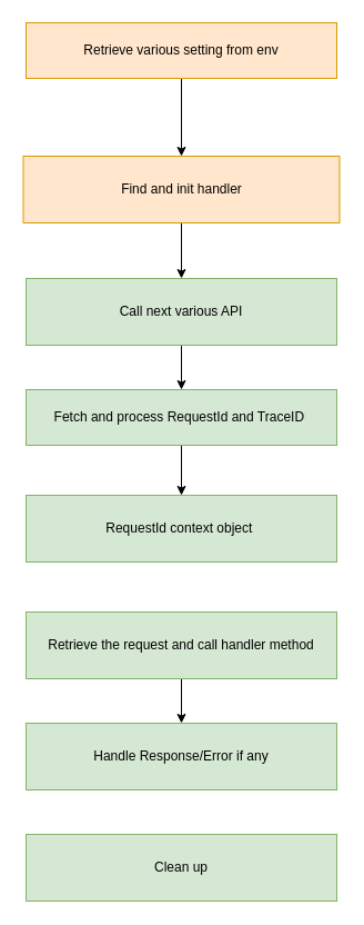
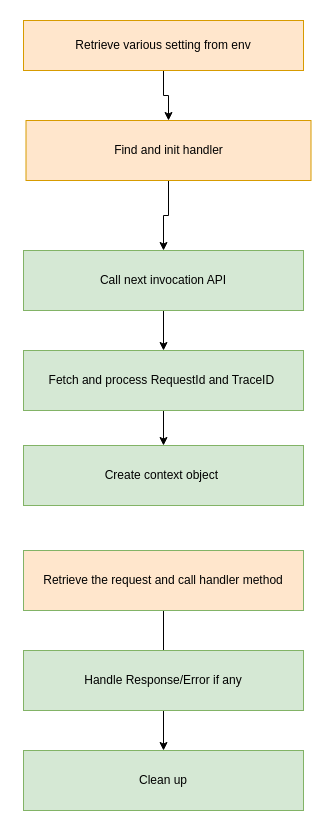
  <mxCell id="0" />
  <mxCell id="1" parent="0" />
  <mxCell id="2" value="" style="edgeStyle=orthogonalEdgeStyle;rounded=0;orthogonalLoop=1;jettySize=auto;html=1;" edge="1" parent="1" source="3" target="5"><mxGeometry relative="1" as="geometry" /></mxCell>
  <mxCell id="3" value="Retrieve various setting from env" style="rounded=0;whiteSpace=wrap;html=1;fillColor=#ffe6cc;strokeColor=#d79b00;" vertex="1" parent="1"><mxGeometry x="23" y="20" width="280" height="50" as="geometry" /></mxCell>
  <mxCell id="4" value="" style="edgeStyle=orthogonalEdgeStyle;rounded=0;orthogonalLoop=1;jettySize=auto;html=1;" edge="1" parent="1" source="5" target="8"><mxGeometry relative="1" as="geometry" /></mxCell>
- <mxCell id="5" value="Find and init handler" style="rounded=0;whiteSpace=wrap;html=1;fillColor=#ffe6cc;strokeColor=#d79b00;" vertex="1" parent="1"><mxGeometry x="20.5" y="140" width="285" height="60" as="geometry" /></mxCell>
+ <mxCell id="5" value="Find and init handler" style="rounded=0;whiteSpace=wrap;html=1;fillColor=#ffe6cc;strokeColor=#d79b00;" vertex="1" parent="1"><mxGeometry x="25.5" y="120" width="285" height="60" as="geometry" /></mxCell>
  <mxCell id="6" style="edgeStyle=orthogonalEdgeStyle;rounded=0;orthogonalLoop=1;jettySize=auto;html=1;exitX=0.5;exitY=1;exitDx=0;exitDy=0;" edge="1" parent="1" source="5" target="5"><mxGeometry relative="1" as="geometry" /></mxCell>
  <mxCell id="7" value="" style="edgeStyle=orthogonalEdgeStyle;rounded=0;orthogonalLoop=1;jettySize=auto;html=1;" edge="1" parent="1" source="8" target="16"><mxGeometry relative="1" as="geometry" /></mxCell>
- <mxCell id="8" value="Call next various API" style="rounded=0;whiteSpace=wrap;html=1;fillColor=#d5e8d4;strokeColor=#82b366;" vertex="1" parent="1"><mxGeometry x="23" y="250" width="280" height="60" as="geometry" /></mxCell>
- <mxCell id="9" value="" style="edgeStyle=orthogonalEdgeStyle;rounded=0;orthogonalLoop=1;jettySize=auto;html=1;" edge="1" parent="1" source="10" target="13"><mxGeometry relative="1" as="geometry" /></mxCell>
- <mxCell id="10" value="Retrieve the request and call handler method" style="rounded=0;whiteSpace=wrap;html=1;fillColor=#d5e8d4;strokeColor=#82b366;" vertex="1" parent="1"><mxGeometry x="23" y="550" width="280" height="60" as="geometry" /></mxCell>
- <mxCell id="11" value="RequestId context object&amp;nbsp;" style="rounded=0;whiteSpace=wrap;html=1;fillColor=#d5e8d4;strokeColor=#82b366;" vertex="1" parent="1"><mxGeometry x="23" y="445" width="280" height="60" as="geometry" /></mxCell>
+ <mxCell id="8" value="Call next invocation API" style="rounded=0;whiteSpace=wrap;html=1;fillColor=#d5e8d4;strokeColor=#82b366;" vertex="1" parent="1"><mxGeometry x="23" y="250" width="280" height="60" as="geometry" /></mxCell>
+ <mxCell id="9" value="" style="edgeStyle=orthogonalEdgeStyle;rounded=0;orthogonalLoop=1;jettySize=auto;html=1;endArrow=none;" edge="1" parent="1" source="10" target="13"><mxGeometry relative="1" as="geometry" /></mxCell>
+ <mxCell id="10" value="Retrieve the request and call handler method" style="rounded=0;whiteSpace=wrap;html=1;fillColor=#ffe6cc;strokeColor=#82b366;" vertex="1" parent="1"><mxGeometry x="23" y="550" width="280" height="60" as="geometry" /></mxCell>
+ <mxCell id="11" value="Create context object&amp;nbsp;" style="rounded=0;whiteSpace=wrap;html=1;fillColor=#d5e8d4;strokeColor=#82b366;" vertex="1" parent="1"><mxGeometry x="23" y="445" width="280" height="60" as="geometry" /></mxCell>
+ <mxCell id="12" value="" style="edgeStyle=orthogonalEdgeStyle;rounded=0;orthogonalLoop=1;jettySize=auto;html=1;" edge="1" parent="1" source="13" target="14"><mxGeometry relative="1" as="geometry" /></mxCell>
  <mxCell id="13" value="Handle Response/Error if any" style="rounded=0;whiteSpace=wrap;html=1;fillColor=#d5e8d4;strokeColor=#82b366;" vertex="1" parent="1"><mxGeometry x="23" y="650" width="280" height="60" as="geometry" /></mxCell>
  <mxCell id="14" value="Clean up" style="rounded=0;whiteSpace=wrap;html=1;fillColor=#d5e8d4;strokeColor=#82b366;" vertex="1" parent="1"><mxGeometry x="23" y="750" width="280" height="60" as="geometry" /></mxCell>
  <mxCell id="15" value="" style="edgeStyle=orthogonalEdgeStyle;rounded=0;orthogonalLoop=1;jettySize=auto;html=1;" edge="1" parent="1" source="16" target="11"><mxGeometry relative="1" as="geometry" /></mxCell>
- <mxCell id="16" value="Fetch and process RequestId and TraceID&amp;nbsp;" style="rounded=0;whiteSpace=wrap;html=1;fillColor=#d5e8d4;strokeColor=#82b366;" vertex="1" parent="1"><mxGeometry x="23" y="350" width="280" height="50" as="geometry" /></mxCell>
+ <mxCell id="16" value="Fetch and process RequestId and TraceID&amp;nbsp;" style="rounded=0;whiteSpace=wrap;html=1;fillColor=#d5e8d4;strokeColor=#82b366;" vertex="1" parent="1"><mxGeometry x="23" y="350" width="280" height="60" as="geometry" /></mxCell>
